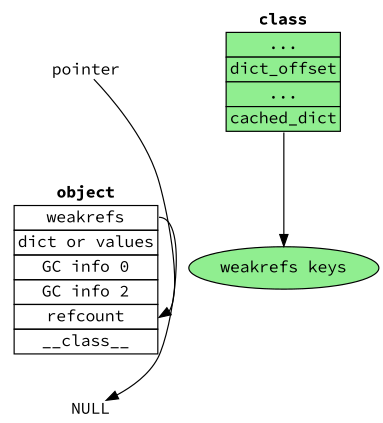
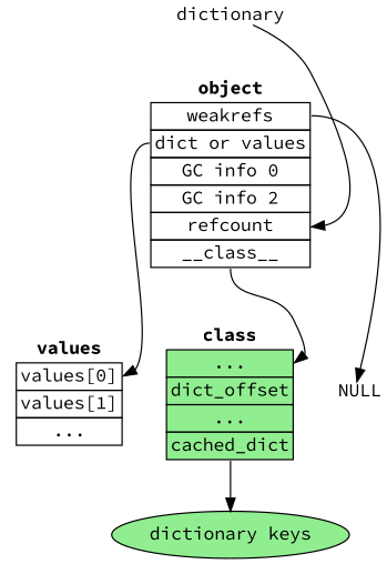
  digraph {
    fontname="Source Code Pro"
    rankdir=TB
    node [fontname="Source Code Pro" shape=none]
    edge [fontname="Source Code Pro"]
    n1 [label=<<table border="0" cellspacing="0">                     <tr><td><b>object</b></td></tr>                     <tr><td port="w" border="1">weakrefs</td></tr>                     <tr><td port="dv" border="1">dict or values</td></tr>                     <tr><td border="1" >GC info 0</td></tr>                     <tr><td border="1" >GC info 2</td></tr>                     <tr><td port="r" border="1" >refcount</td></tr>                     <tr><td port="h" border="1" >__class__</td></tr>                 </table>>]
+   n2 [label=<<table border="0" cellspacing="0">                     <tr><td><b>values</b></td></tr>                     <tr><td port="0" border="1">values[0]</td></tr>                     <tr><td border="1">values[1]</td></tr>                     <tr><td border="1">...</td></tr>                 </table>>]
    n3 [label=<<table border="0" cellspacing="0">                     <tr><td><b>class</b></td></tr>                     <tr><td port="head" bgcolor="lightgreen" border="1">...</td></tr>                     <tr><td border="1" bgcolor="lightgreen">dict_offset</td></tr>                     <tr><td border="1" bgcolor="lightgreen">...</td></tr>                     <tr><td port="k" border="1" bgcolor="lightgreen">cached_dict</td></tr>                 </table>>]
    n4 [label=" NULL" shape=plain]
-   n5 [fillcolor=lightgreen label="weakrefs keys" style=filled shape=""]
-   n6 [label=pointer shape=plain]
+   n5 [fillcolor=lightgreen label="dictionary keys" style=filled shape=""]
+   n6 [label=dictionary shape=plain]
+   n1 -> n2 [headport=0 tailport=dv]
+   n1 -> n3 [headport=head tailport=h]
    n1 -> n4 [tailport=w]
    n3 -> n5 [tailport=k]
    n6 -> n1 [headport=r]
  }
